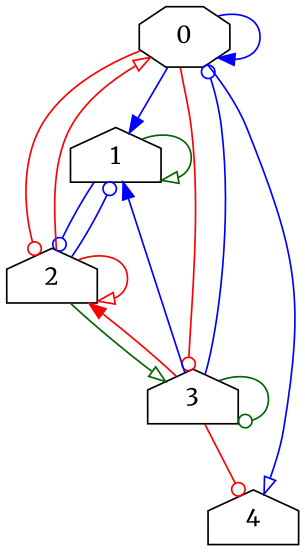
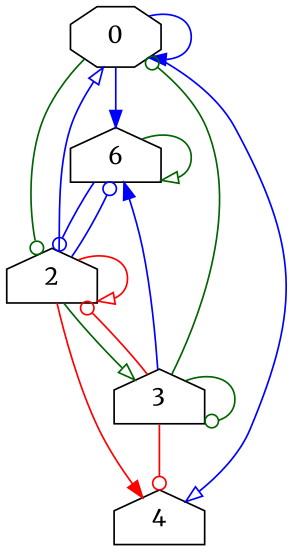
  digraph {
    fontname=Merriweather
    node [fontname=Merriweather shape=house]
    edge [arrowhead=odot color=blue fontname=Merriweather]
    0 [shape=octagon]
-   1
+   1 [label=6]
    2
    3
    4
    0 -> 0 [arrowhead=normal]
    0 -> 1 [arrowhead=normal]
-   0 -> 2 [color=red]
-   0 -> 3 [color=red]
+   0 -> 2 [color=darkgreen]
    0 -> 4 [arrowhead=onormal]
    1 -> 1 [arrowhead=onormal color=darkgreen]
    1 -> 2
-   2 -> 0 [arrowhead=onormal color=red]
+   2 -> 0 [arrowhead=onormal]
    2 -> 1
    2 -> 2 [arrowhead=onormal color=red]
    2 -> 3 [arrowhead=onormal color=darkgreen]
-   3 -> 0
+   2 -> 4 [arrowhead=normal color=red]
+   3 -> 0 [color=darkgreen]
    3 -> 1 [arrowhead=normal]
-   3 -> 2 [arrowhead=normal color=red]
+   3 -> 2 [color=red]
    3 -> 3 [color=darkgreen]
    3 -> 4 [color=red]
  }
